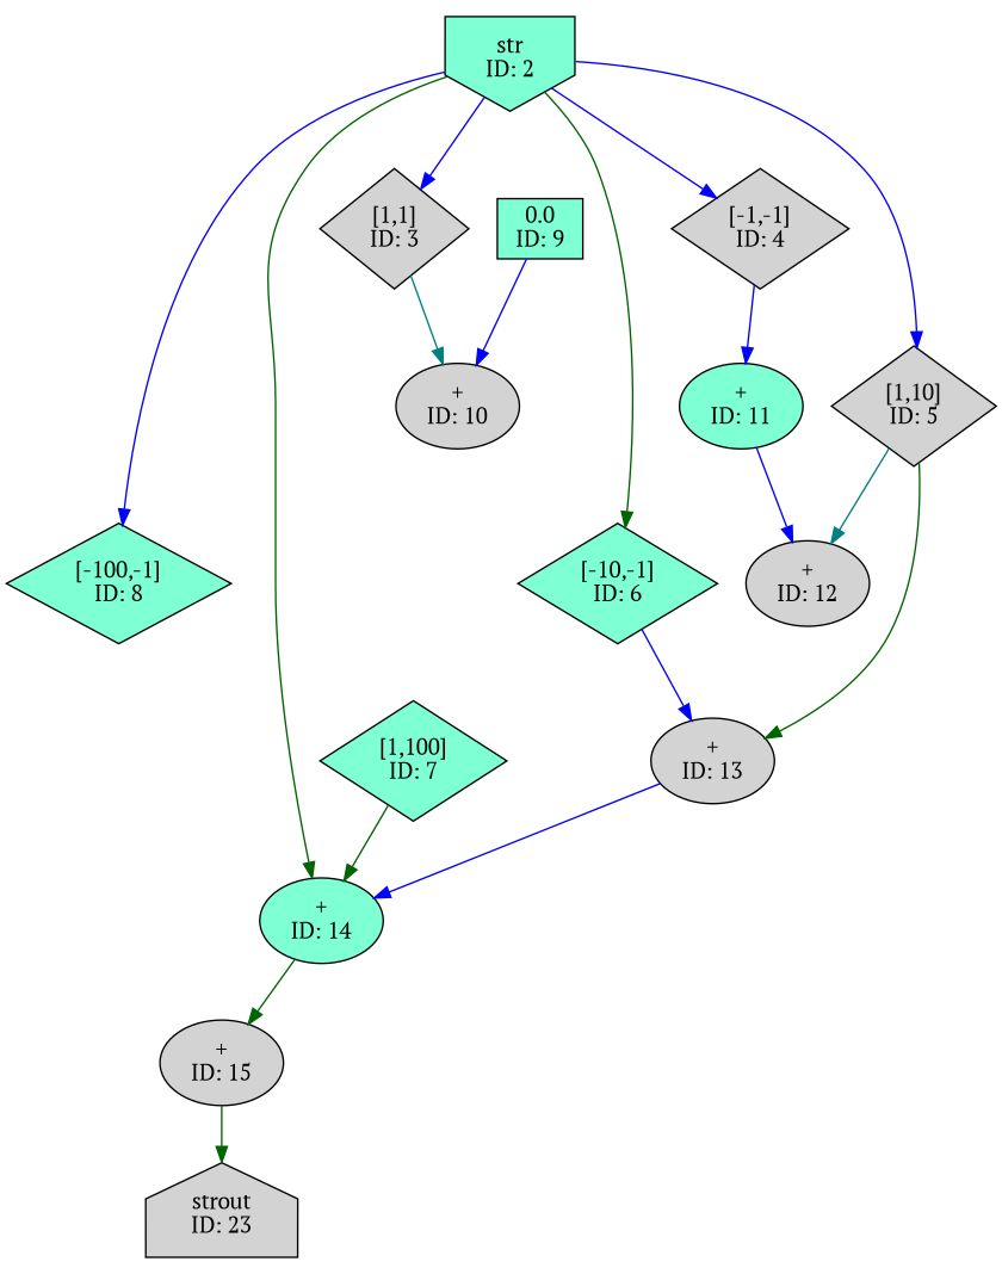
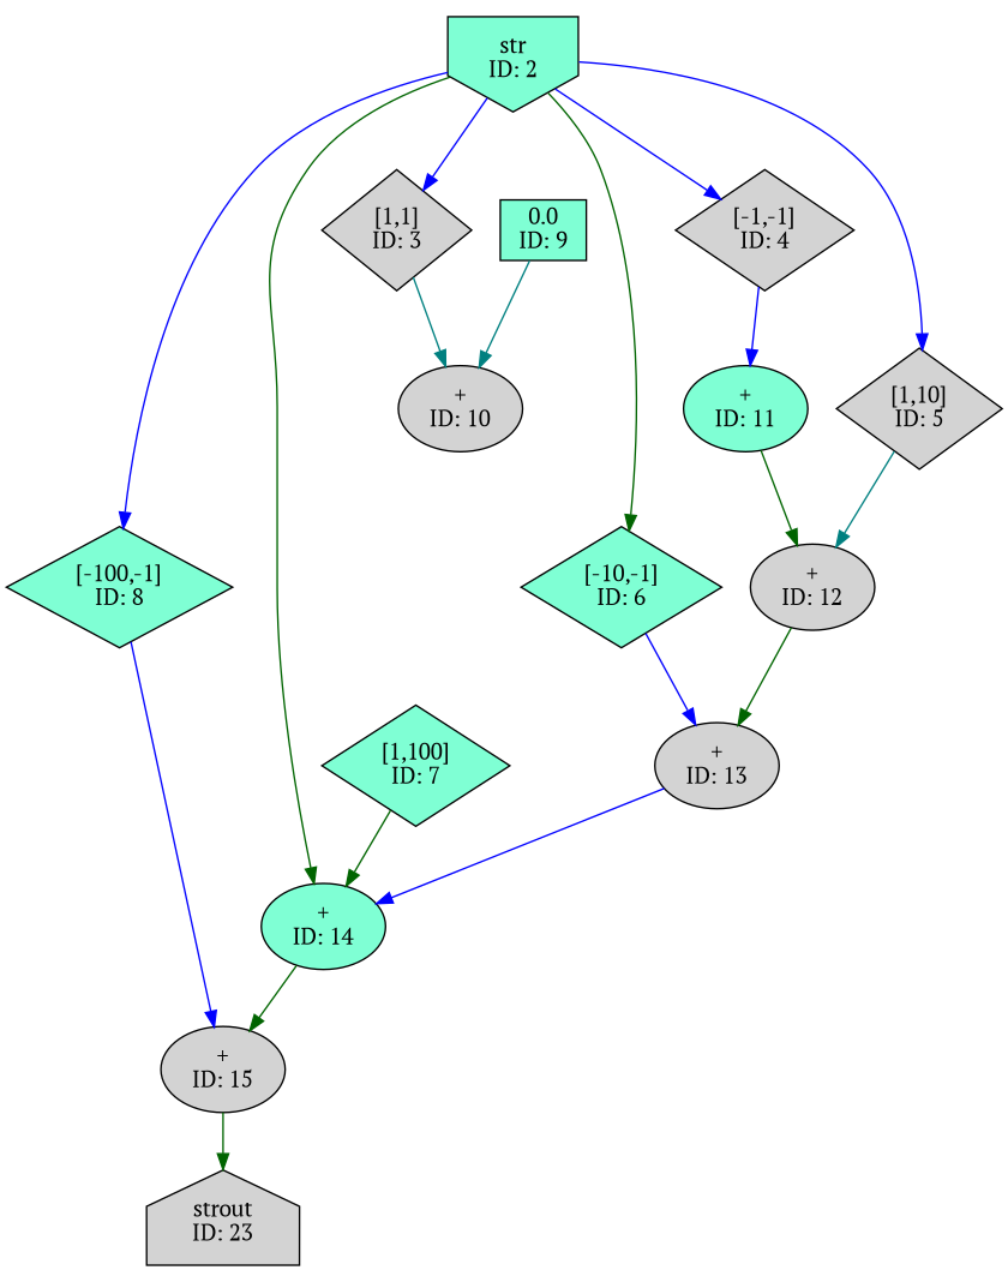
  digraph {
    fontname="PT Serif"
    node [fillcolor=lightgrey fontname="PT Serif" style=filled]
    edge [color=blue fontname="PT Serif" photon_data="EDGE,SrcNode:2,SrcNodePort:data"]
    n1 [fillcolor=aquamarine label="0.0\nID: 9" shape=box]
    n2 [label="+\nID: 10"]
    n3 [fillcolor=aquamarine label="str\nID: 2" shape=invhouse]
    n4 [label="[1,1]\nID: 3" shape=diamond]
    n5 [label="[-1,-1]\nID: 4" shape=diamond]
    n6 [label="[1,10]\nID: 5" shape=diamond]
    n7 [fillcolor=aquamarine label="[-10,-1]\nID: 6" shape=diamond]
    n8 [fillcolor=aquamarine label="[-100,-1]\nID: 8" shape=diamond]
    n9 [fillcolor=aquamarine label="+\nID: 14"]
    n10 [fillcolor=aquamarine label="+\nID: 11"]
    n11 [label="+\nID: 12"]
    n12 [label="+\nID: 13"]
    n13 [fillcolor=aquamarine label="[1,100]\nID: 7" shape=diamond]
    n14 [label="+\nID: 15"]
    n15 [label="strout\nID: 23" shape=house]
-   n1 -> n2 [photon_data="EDGE,SrcNode:9,SrcNodePort:value"]
+   n1 -> n2 [color=teal photon_data="EDGE,SrcNode:9,SrcNodePort:value"]
    n3 -> n4
    n3 -> n5
    n3 -> n6
    n3 -> n7 [color=darkgreen]
    n3 -> n8
    n3 -> n9 [color=darkgreen]
    n4 -> n2 [color=teal photon_data="EDGE,SrcNode:3,SrcNodePort:output"]
    n5 -> n10 [photon_data="EDGE,SrcNode:4,SrcNodePort:output"]
    n6 -> n11 [color=teal photon_data="EDGE,SrcNode:5,SrcNodePort:output"]
    n7 -> n12 [photon_data="EDGE,SrcNode:6,SrcNodePort:output"]
+   n8 -> n14 [photon_data="EDGE,SrcNode:8,SrcNodePort:output"]
    n9 -> n14 [color=darkgreen photon_data="EDGE,SrcNode:14,SrcNodePort:result"]
-   n10 -> n11 [photon_data="EDGE,SrcNode:11,SrcNodePort:result"]
-   n6 -> n12 [color=darkgreen photon_data="EDGE,SrcNode:12,SrcNodePort:result"]
+   n10 -> n11 [color=darkgreen photon_data="EDGE,SrcNode:11,SrcNodePort:result"]
+   n11 -> n12 [color=darkgreen photon_data="EDGE,SrcNode:12,SrcNodePort:result"]
    n12 -> n9 [photon_data="EDGE,SrcNode:13,SrcNodePort:result"]
    n13 -> n9 [color=darkgreen photon_data="EDGE,SrcNode:7,SrcNodePort:output"]
    n14 -> n15 [color=darkgreen photon_data="EDGE,SrcNode:15,SrcNodePort:result"]
  }
